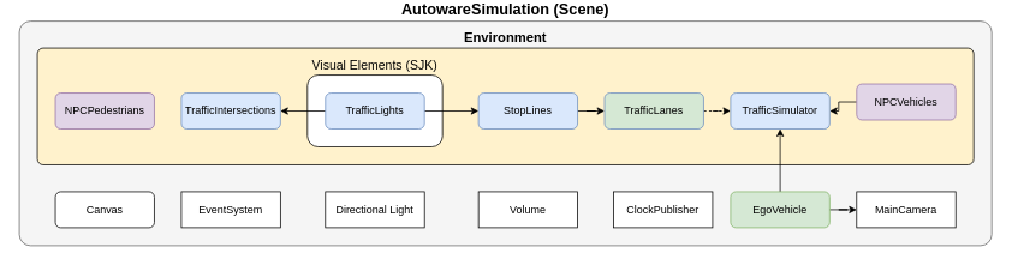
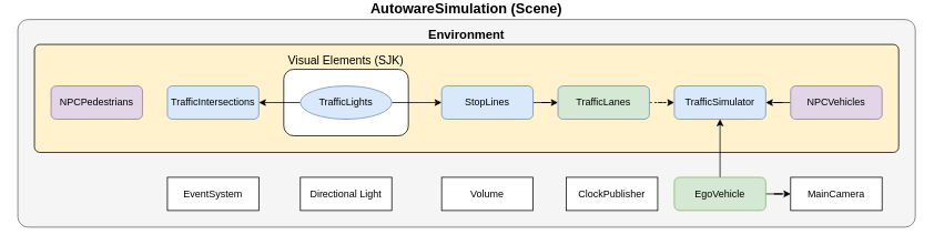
  <mxCell id="0" />
  <mxCell id="1" parent="0" />
  <mxCell id="2" value="AutowareSimulation (Scene)" style="rounded=1;whiteSpace=wrap;html=1;labelPosition=center;verticalLabelPosition=top;align=center;verticalAlign=bottom;fontStyle=1;fontSize=17;glass=0;arcSize=5;fillColor=#f5f5f5;fontColor=#000000;strokeColor=#666666;strokeWidth=1;" parent="1" vertex="1"><mxGeometry x="20" y="20" width="1080" height="250" as="geometry" /></mxCell>
  <mxCell id="3" value="&lt;div style=&quot;font-size: 15px;&quot;&gt;Environment&lt;/div&gt;" style="rounded=1;whiteSpace=wrap;html=1;labelPosition=center;verticalLabelPosition=top;align=center;verticalAlign=bottom;labelBackgroundColor=none;labelBorderColor=none;horizontal=1;fontStyle=1;fontSize=15;glass=0;arcSize=5;strokeWidth=1;strokeColor=#000000;fillColor=#fff2cc;" parent="1" vertex="1"><mxGeometry x="40" y="50" width="1040" height="130" as="geometry" /></mxCell>
  <mxCell id="4" value="Visual Elements (SJK)" style="rounded=1;whiteSpace=wrap;html=1;labelPosition=center;verticalLabelPosition=top;align=center;verticalAlign=bottom;fontSize=14;" parent="1" vertex="1"><mxGeometry x="340" y="80" width="150" height="80" as="geometry" /></mxCell>
  <mxCell id="5" value="" style="edgeStyle=orthogonalEdgeStyle;rounded=0;orthogonalLoop=1;jettySize=auto;html=1;" edge="1" parent="1" source="6" target="8"><mxGeometry relative="1" as="geometry" /></mxCell>
  <mxCell id="6" value="StopLines" style="rounded=1;whiteSpace=wrap;html=1;fillColor=#dae8fc;strokeColor=#6c8ebf;" parent="1" vertex="1"><mxGeometry x="530" y="100" width="110" height="40" as="geometry" /></mxCell>
  <mxCell id="7" value="" style="edgeStyle=orthogonalEdgeStyle;rounded=0;orthogonalLoop=1;jettySize=auto;html=1;dashed=1;" edge="1" parent="1" source="8" target="13"><mxGeometry relative="1" as="geometry" /></mxCell>
  <mxCell id="8" value="&lt;div&gt;TrafficLanes&lt;/div&gt;" style="rounded=1;whiteSpace=wrap;html=1;fillColor=#d5e8d4;strokeColor=#6c8ebf;" parent="1" vertex="1"><mxGeometry x="670" y="100" width="110" height="40" as="geometry" /></mxCell>
  <mxCell id="9" value="&lt;div&gt;TrafficIntersections&lt;/div&gt;" style="rounded=1;whiteSpace=wrap;html=1;fillColor=#dae8fc;strokeColor=#6c8ebf;" parent="1" vertex="1"><mxGeometry x="200" y="100" width="110" height="40" as="geometry" /></mxCell>
  <mxCell id="10" value="" style="edgeStyle=orthogonalEdgeStyle;rounded=0;orthogonalLoop=1;jettySize=auto;html=1;" parent="1" source="12" target="9" edge="1"><mxGeometry relative="1" as="geometry" /></mxCell>
  <mxCell id="11" value="" style="edgeStyle=orthogonalEdgeStyle;rounded=0;orthogonalLoop=1;jettySize=auto;html=1;" edge="1" parent="1" source="12" target="6"><mxGeometry relative="1" as="geometry" /></mxCell>
- <mxCell id="12" value="TrafficLights" style="rounded=1;whiteSpace=wrap;html=1;fillColor=#dae8fc;strokeColor=#6c8ebf;" parent="1" vertex="1"><mxGeometry x="360" y="100" width="110" height="40" as="geometry" /></mxCell>
+ <mxCell id="12" value="TrafficLights" style="ellipse;whiteSpace=wrap;html=1;fillColor=#dae8fc;strokeColor=#6c8ebf;" parent="1" vertex="1"><mxGeometry x="360" y="100" width="110" height="40" as="geometry" /></mxCell>
  <mxCell id="13" value="&lt;div&gt;TrafficSimulator&lt;/div&gt;" style="rounded=1;whiteSpace=wrap;html=1;fillColor=#dae8fc;strokeColor=#6c8ebf;" parent="1" vertex="1"><mxGeometry x="810" y="100" width="110" height="40" as="geometry" /></mxCell>
  <mxCell id="14" value="" style="edgeStyle=orthogonalEdgeStyle;rounded=0;orthogonalLoop=1;jettySize=auto;html=1;" edge="1" parent="1" source="15" target="13"><mxGeometry relative="1" as="geometry" /></mxCell>
- <mxCell id="15" value="NPCVehicles" style="rounded=1;whiteSpace=wrap;html=1;fillColor=#e1d5e7;strokeColor=#9673a6;" parent="1" vertex="1"><mxGeometry x="950" y="90" width="110" height="40" as="geometry" /></mxCell>
+ <mxCell id="15" value="NPCVehicles" style="rounded=1;whiteSpace=wrap;html=1;fillColor=#e1d5e7;strokeColor=#9673a6;" parent="1" vertex="1"><mxGeometry x="950" y="100" width="110" height="40" as="geometry" /></mxCell>
  <mxCell id="16" value="" style="edgeStyle=orthogonalEdgeStyle;rounded=0;orthogonalLoop=1;jettySize=auto;html=1;" parent="1" source="18" target="13" edge="1"><mxGeometry x="-0.714" y="5" relative="1" as="geometry"><mxPoint as="offset" /></mxGeometry></mxCell>
  <mxCell id="17" value="" style="edgeStyle=orthogonalEdgeStyle;rounded=0;orthogonalLoop=1;jettySize=auto;html=1;" edge="1" parent="1" source="18" target="23"><mxGeometry relative="1" as="geometry" /></mxCell>
  <mxCell id="18" value="EgoVehicle" style="rounded=1;whiteSpace=wrap;html=1;fillColor=#d5e8d4;strokeColor=#82b366;" parent="1" vertex="1"><mxGeometry x="810" y="210" width="110" height="40" as="geometry" /></mxCell>
  <mxCell id="19" value="&lt;div&gt;NPCPedestrians&lt;/div&gt;" style="rounded=1;whiteSpace=wrap;html=1;fillColor=#e1d5e7;strokeColor=#9673a6;" parent="1" vertex="1"><mxGeometry x="60" y="100" width="110" height="40" as="geometry" /></mxCell>
  <mxCell id="20" value="Directional Light" style="rounded=0;whiteSpace=wrap;html=1;" parent="1" vertex="1"><mxGeometry x="360" y="210" width="110" height="40" as="geometry" /></mxCell>
  <mxCell id="21" value="&lt;div&gt;Volume&lt;/div&gt;" style="rounded=0;whiteSpace=wrap;html=1;" parent="1" vertex="1"><mxGeometry x="530" y="210" width="110" height="40" as="geometry" /></mxCell>
  <mxCell id="22" value="&lt;div&gt;ClockPublisher&lt;/div&gt;" style="rounded=0;whiteSpace=wrap;html=1;" parent="1" vertex="1"><mxGeometry x="680" y="210" width="110" height="40" as="geometry" /></mxCell>
  <mxCell id="23" value="MainCamera" style="rounded=0;whiteSpace=wrap;html=1;" parent="1" vertex="1"><mxGeometry x="950" y="210" width="110" height="40" as="geometry" /></mxCell>
- <mxCell id="24" value="Canvas" style="rounded=1;whiteSpace=wrap;html=1;" parent="1" vertex="1"><mxGeometry x="60" y="210" width="110" height="40" as="geometry" /></mxCell>
  <mxCell id="25" value="EventSystem" style="rounded=0;whiteSpace=wrap;html=1;" parent="1" vertex="1"><mxGeometry x="200" y="210" width="110" height="40" as="geometry" /></mxCell>
